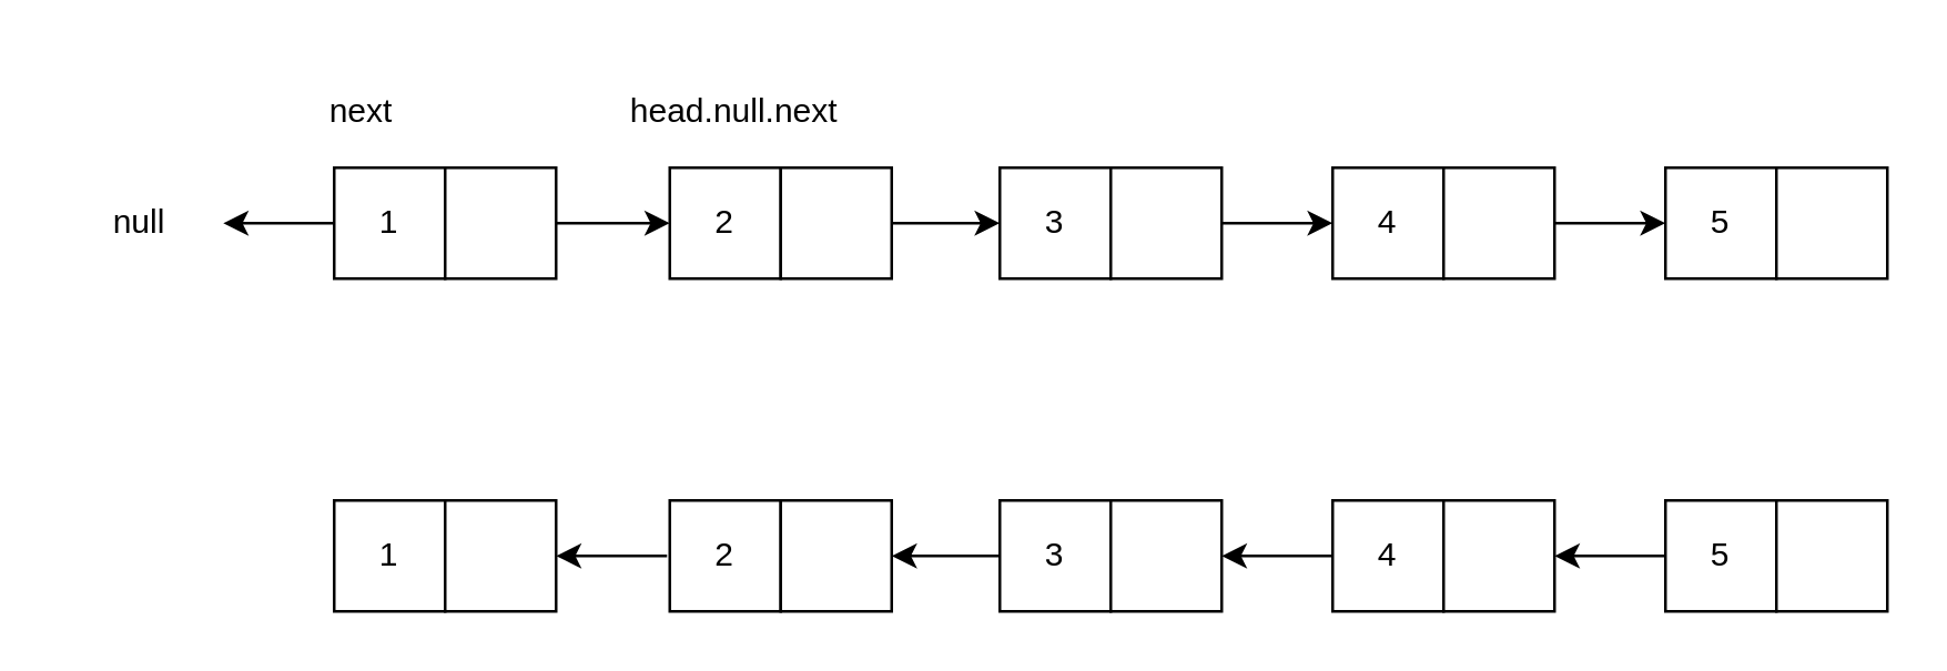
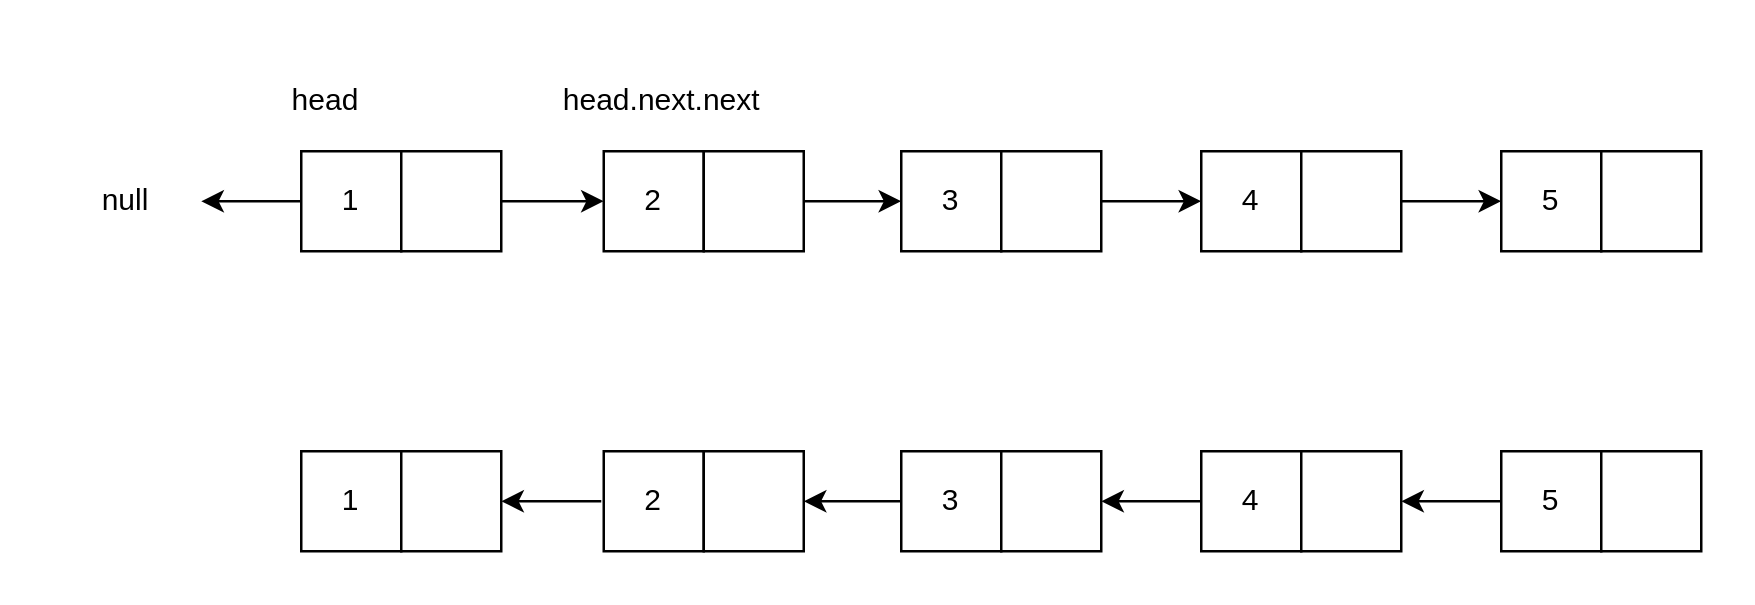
  <mxCell id="0" />
  <mxCell id="1" parent="0" />
  <mxCell id="2" value="" style="group" vertex="1" connectable="0" parent="1"><mxGeometry x="120" y="60" width="80" height="40" as="geometry" /></mxCell>
  <mxCell id="3" value="1" style="rounded=0;whiteSpace=wrap;html=1;" vertex="1" parent="2"><mxGeometry width="40" height="40" as="geometry" /></mxCell>
  <mxCell id="4" value="" style="rounded=0;whiteSpace=wrap;html=1;" vertex="1" parent="2"><mxGeometry x="40" width="40" height="40" as="geometry" /></mxCell>
  <mxCell id="5" value="" style="group" vertex="1" connectable="0" parent="1"><mxGeometry x="241" y="60" width="80" height="40" as="geometry" /></mxCell>
  <mxCell id="6" value="2" style="rounded=0;whiteSpace=wrap;html=1;" vertex="1" parent="5"><mxGeometry width="40" height="40" as="geometry" /></mxCell>
  <mxCell id="7" value="" style="rounded=0;whiteSpace=wrap;html=1;" vertex="1" parent="5"><mxGeometry x="40" width="40" height="40" as="geometry" /></mxCell>
  <mxCell id="8" value="" style="group" vertex="1" connectable="0" parent="1"><mxGeometry x="360" y="60" width="80" height="40" as="geometry" /></mxCell>
  <mxCell id="9" value="3" style="rounded=0;whiteSpace=wrap;html=1;" vertex="1" parent="8"><mxGeometry width="40" height="40" as="geometry" /></mxCell>
  <mxCell id="10" value="" style="rounded=0;whiteSpace=wrap;html=1;" vertex="1" parent="8"><mxGeometry x="40" width="40" height="40" as="geometry" /></mxCell>
  <mxCell id="11" style="edgeStyle=none;html=1;exitX=1;exitY=0.5;exitDx=0;exitDy=0;entryX=0;entryY=0.5;entryDx=0;entryDy=0;" edge="1" parent="1" source="4" target="6"><mxGeometry relative="1" as="geometry" /></mxCell>
  <mxCell id="12" style="edgeStyle=none;html=1;exitX=1;exitY=0.5;exitDx=0;exitDy=0;" edge="1" parent="1" source="7" target="9"><mxGeometry relative="1" as="geometry" /></mxCell>
  <mxCell id="13" value="" style="group" vertex="1" connectable="0" parent="1"><mxGeometry x="480" y="60" width="80" height="40" as="geometry" /></mxCell>
  <mxCell id="14" value="4" style="rounded=0;whiteSpace=wrap;html=1;" vertex="1" parent="13"><mxGeometry width="40" height="40" as="geometry" /></mxCell>
  <mxCell id="15" value="" style="rounded=0;whiteSpace=wrap;html=1;" vertex="1" parent="13"><mxGeometry x="40" width="40" height="40" as="geometry" /></mxCell>
  <mxCell id="16" style="edgeStyle=none;html=1;exitX=1;exitY=0.5;exitDx=0;exitDy=0;" edge="1" parent="1" source="10"><mxGeometry relative="1" as="geometry"><mxPoint x="480" y="80" as="targetPoint" /></mxGeometry></mxCell>
  <mxCell id="17" value="" style="group" vertex="1" connectable="0" parent="1"><mxGeometry x="600" y="60" width="80" height="40" as="geometry" /></mxCell>
  <mxCell id="18" value="5" style="rounded=0;whiteSpace=wrap;html=1;" vertex="1" parent="17"><mxGeometry width="40" height="40" as="geometry" /></mxCell>
  <mxCell id="19" value="" style="rounded=0;whiteSpace=wrap;html=1;" vertex="1" parent="17"><mxGeometry x="40" width="40" height="40" as="geometry" /></mxCell>
  <mxCell id="20" style="edgeStyle=none;html=1;exitX=1;exitY=0.5;exitDx=0;exitDy=0;entryX=0;entryY=0.5;entryDx=0;entryDy=0;" edge="1" parent="1" source="15" target="18"><mxGeometry relative="1" as="geometry" /></mxCell>
  <mxCell id="21" value="" style="group" vertex="1" connectable="0" parent="1"><mxGeometry x="120" y="180" width="80" height="40" as="geometry" /></mxCell>
  <mxCell id="22" value="1" style="rounded=0;whiteSpace=wrap;html=1;" vertex="1" parent="21"><mxGeometry width="40" height="40" as="geometry" /></mxCell>
  <mxCell id="23" value="" style="rounded=0;whiteSpace=wrap;html=1;" vertex="1" parent="21"><mxGeometry x="40" width="40" height="40" as="geometry" /></mxCell>
  <mxCell id="24" value="" style="group" vertex="1" connectable="0" parent="1"><mxGeometry x="241" y="180" width="80" height="40" as="geometry" /></mxCell>
  <mxCell id="25" value="2" style="rounded=0;whiteSpace=wrap;html=1;" vertex="1" parent="24"><mxGeometry width="40" height="40" as="geometry" /></mxCell>
  <mxCell id="26" value="" style="rounded=0;whiteSpace=wrap;html=1;" vertex="1" parent="24"><mxGeometry x="40" width="40" height="40" as="geometry" /></mxCell>
  <mxCell id="27" value="" style="group" vertex="1" connectable="0" parent="1"><mxGeometry x="360" y="180" width="80" height="40" as="geometry" /></mxCell>
  <mxCell id="28" value="3" style="rounded=0;whiteSpace=wrap;html=1;" vertex="1" parent="27"><mxGeometry width="40" height="40" as="geometry" /></mxCell>
  <mxCell id="29" value="" style="rounded=0;whiteSpace=wrap;html=1;" vertex="1" parent="27"><mxGeometry x="40" width="40" height="40" as="geometry" /></mxCell>
  <mxCell id="30" value="" style="group" vertex="1" connectable="0" parent="1"><mxGeometry x="480" y="180" width="80" height="40" as="geometry" /></mxCell>
  <mxCell id="31" value="4" style="rounded=0;whiteSpace=wrap;html=1;" vertex="1" parent="30"><mxGeometry width="40" height="40" as="geometry" /></mxCell>
  <mxCell id="32" value="" style="rounded=0;whiteSpace=wrap;html=1;" vertex="1" parent="30"><mxGeometry x="40" width="40" height="40" as="geometry" /></mxCell>
  <mxCell id="33" style="edgeStyle=none;html=1;exitX=0;exitY=0.5;exitDx=0;exitDy=0;entryX=1;entryY=0.5;entryDx=0;entryDy=0;entryPerimeter=0;" edge="1" source="31" parent="1" target="29"><mxGeometry relative="1" as="geometry"><mxPoint x="430" y="190" as="targetPoint" /></mxGeometry></mxCell>
  <mxCell id="34" value="" style="group" vertex="1" connectable="0" parent="1"><mxGeometry x="600" y="180" width="80" height="40" as="geometry" /></mxCell>
  <mxCell id="35" value="5" style="rounded=0;whiteSpace=wrap;html=1;" vertex="1" parent="34"><mxGeometry width="40" height="40" as="geometry" /></mxCell>
  <mxCell id="36" value="" style="rounded=0;whiteSpace=wrap;html=1;" vertex="1" parent="34"><mxGeometry x="40" width="40" height="40" as="geometry" /></mxCell>
  <mxCell id="37" style="edgeStyle=none;html=1;entryX=1;entryY=0.5;entryDx=0;entryDy=0;" edge="1" target="23" parent="1"><mxGeometry relative="1" as="geometry"><mxPoint x="240" y="200" as="sourcePoint" /></mxGeometry></mxCell>
  <mxCell id="38" style="edgeStyle=none;html=1;exitX=0;exitY=0.5;exitDx=0;exitDy=0;entryX=1;entryY=0.5;entryDx=0;entryDy=0;" edge="1" source="28" target="26" parent="1"><mxGeometry relative="1" as="geometry"><mxPoint x="360" y="200" as="targetPoint" /></mxGeometry></mxCell>
  <mxCell id="39" style="edgeStyle=none;html=1;" edge="1" parent="1" source="32"><mxGeometry relative="1" as="geometry"><mxPoint x="560" y="190" as="targetPoint" /></mxGeometry></mxCell>
  <mxCell id="40" style="edgeStyle=none;html=1;exitX=0;exitY=0.5;exitDx=0;exitDy=0;entryX=1;entryY=0.5;entryDx=0;entryDy=0;" edge="1" source="35" target="32" parent="1"><mxGeometry relative="1" as="geometry" /></mxCell>
- <mxCell id="41" value="next" style="text;html=1;strokeColor=none;fillColor=none;align=center;verticalAlign=middle;whiteSpace=wrap;rounded=0;" vertex="1" parent="1"><mxGeometry x="110" y="20" width="40" height="40" as="geometry" /></mxCell>
- <mxCell id="42" value="head.null.next" style="text;html=1;strokeColor=none;fillColor=none;align=center;verticalAlign=middle;whiteSpace=wrap;rounded=0;" vertex="1" parent="1"><mxGeometry x="220" y="20" width="89" height="40" as="geometry" /></mxCell>
+ <mxCell id="41" value="head" style="text;html=1;strokeColor=none;fillColor=none;align=center;verticalAlign=middle;whiteSpace=wrap;rounded=0;" vertex="1" parent="1"><mxGeometry x="110" y="20" width="40" height="40" as="geometry" /></mxCell>
+ <mxCell id="42" value="head.next.next" style="text;html=1;strokeColor=none;fillColor=none;align=center;verticalAlign=middle;whiteSpace=wrap;rounded=0;" vertex="1" parent="1"><mxGeometry x="220" y="20" width="89" height="40" as="geometry" /></mxCell>
  <mxCell id="43" value="" style="endArrow=classic;html=1;exitX=0;exitY=0.5;exitDx=0;exitDy=0;" edge="1" parent="1" source="3"><mxGeometry width="50" height="50" relative="1" as="geometry"><mxPoint x="60" y="110" as="sourcePoint" /><mxPoint x="80" y="80" as="targetPoint" /></mxGeometry></mxCell>
  <mxCell id="44" value="null" style="text;html=1;strokeColor=none;fillColor=none;align=center;verticalAlign=middle;whiteSpace=wrap;rounded=0;" vertex="1" parent="1"><mxGeometry x="20" y="65" width="60" height="30" as="geometry" /></mxCell>
